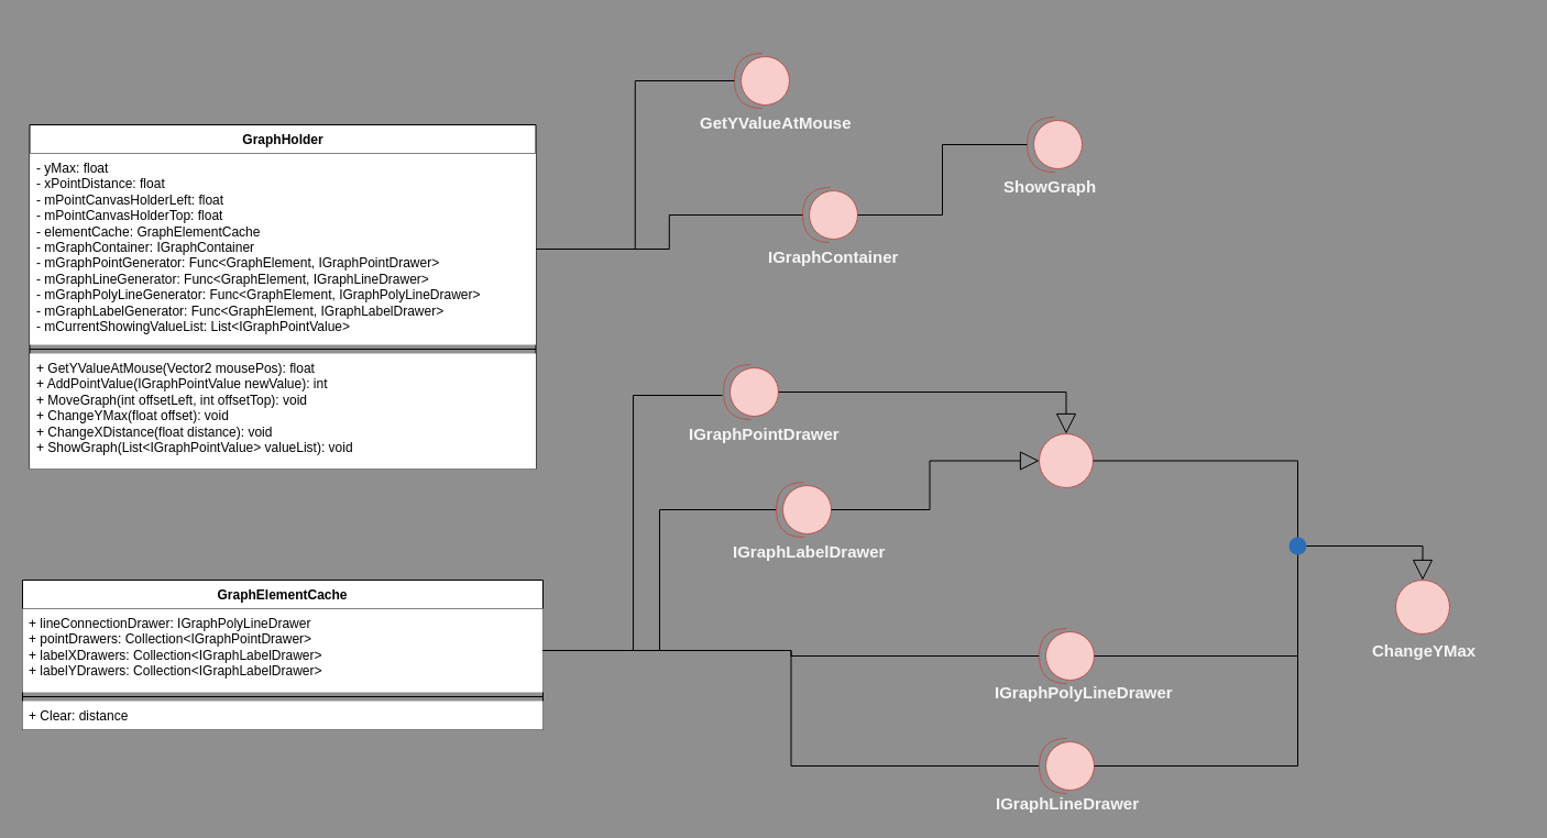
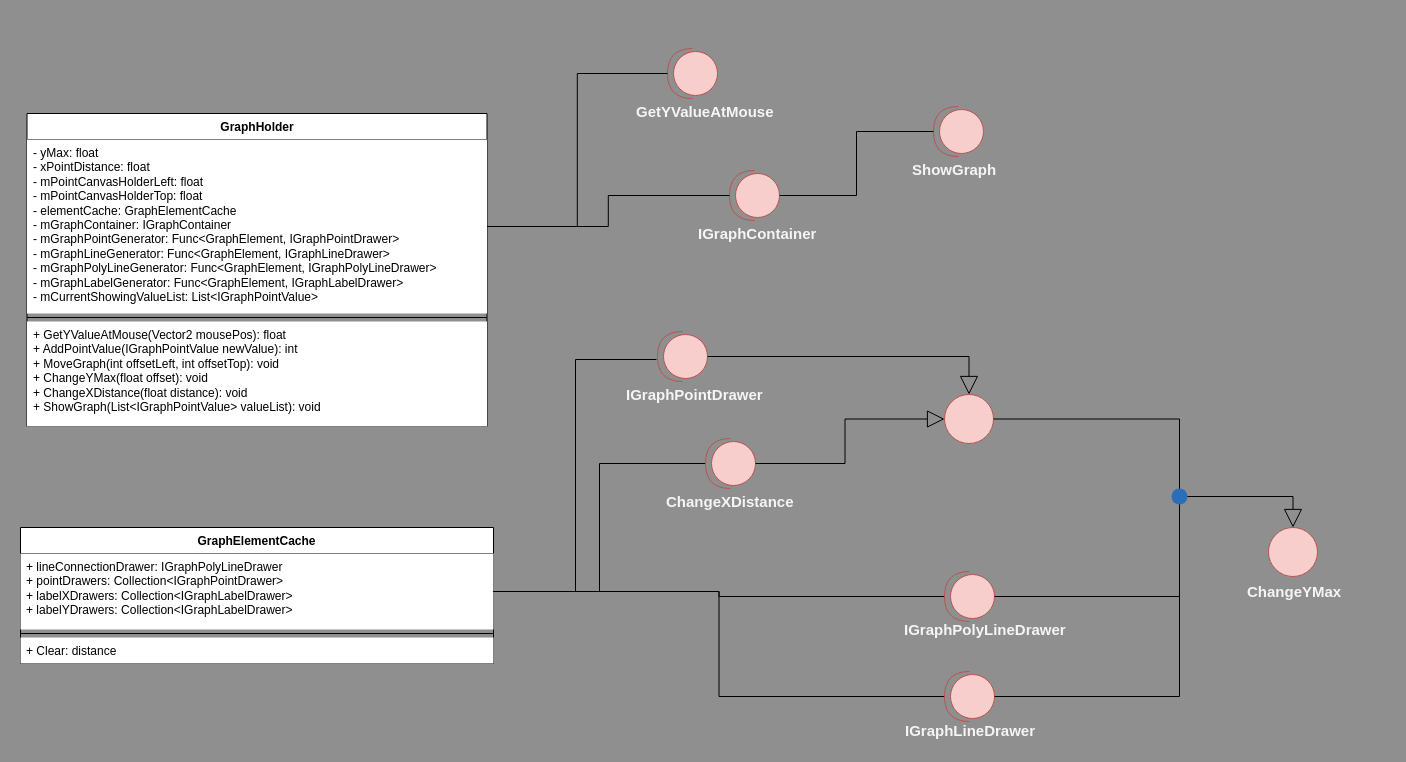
  <mxCell id="0" />
  <mxCell id="1" parent="0" />
  <mxCell id="2" value="GraphHolder" style="swimlane;fontStyle=1;align=center;verticalAlign=top;childLayout=stackLayout;horizontal=1;startSize=26;horizontalStack=0;resizeParent=1;resizeParentMax=0;resizeLast=0;collapsible=1;marginBottom=0;whiteSpace=wrap;html=1;" parent="1" vertex="1"><mxGeometry x="26.5" y="113" width="460" height="313" as="geometry" /></mxCell>
  <mxCell id="3" value="&lt;div&gt;- yMax: float&lt;/div&gt;&lt;div&gt;- xPointDistance: float&lt;/div&gt;&lt;div&gt;- mPointCanvasHolderLeft: float&lt;/div&gt;&lt;div&gt;- mPointCanvasHolderTop: float&lt;/div&gt;- elementCache: GraphElementCache&lt;div&gt;- mGraphContainer:&amp;nbsp;IGraphContainer&lt;/div&gt;&lt;div&gt;- mGraphPointGenerator:&amp;nbsp;Func&amp;lt;GraphElement, IGraphPointDrawer&amp;gt;&lt;/div&gt;&lt;div&gt;- mGraphLineGenerator:&amp;nbsp;Func&amp;lt;GraphElement, IGraphLineDrawer&amp;gt;&lt;/div&gt;&lt;div&gt;- mGraphPolyLineGenerator: Func&amp;lt;GraphElement, IGraphPolyLineDrawer&amp;gt;&amp;nbsp;&lt;/div&gt;&lt;div&gt;- mGraphLabelGenerator:&amp;nbsp;Func&amp;lt;GraphElement, IGraphLabelDrawer&amp;gt;&lt;/div&gt;&lt;div&gt;- mCurrentShowingValueList:&amp;nbsp;List&amp;lt;IGraphPointValue&amp;gt;&lt;/div&gt;" style="text;align=left;verticalAlign=top;spacingLeft=4;spacingRight=4;overflow=hidden;rotatable=0;points=[[0,0.5],[1,0.5]];portConstraint=eastwest;whiteSpace=wrap;html=1;fillColor=default;" parent="2" vertex="1"><mxGeometry y="26" width="460" height="174" as="geometry" /></mxCell>
  <mxCell id="4" value="" style="line;strokeWidth=1;fillColor=none;align=left;verticalAlign=middle;spacingTop=-1;spacingLeft=3;spacingRight=3;rotatable=0;labelPosition=right;points=[];portConstraint=eastwest;strokeColor=inherit;" parent="2" vertex="1"><mxGeometry y="200" width="460" height="8" as="geometry" /></mxCell>
  <mxCell id="5" value="+ GetYValueAtMouse(Vector2 mousePos): float&amp;nbsp;&lt;div&gt;+ AddPointValue(IGraphPointValue&amp;nbsp;newValue): int&lt;/div&gt;&lt;div&gt;+&amp;nbsp;MoveGraph(int offsetLeft, int offsetTop): void&lt;/div&gt;&lt;div&gt;+ ChangeYMax(float offset): void&lt;/div&gt;&lt;div&gt;+ ChangeXDistance(float distance): void&lt;/div&gt;&lt;div&gt;+&amp;nbsp;ShowGraph(List&amp;lt;IGraphPointValue&amp;gt; valueList): void&lt;/div&gt;" style="text;align=left;verticalAlign=top;spacingLeft=4;spacingRight=4;overflow=hidden;rotatable=0;points=[[0,0.5],[1,0.5]];portConstraint=eastwest;whiteSpace=wrap;html=1;fillColor=default;" parent="2" vertex="1"><mxGeometry y="208" width="460" height="105" as="geometry" /></mxCell>
  <mxCell id="6" value="GraphElementCache" style="swimlane;fontStyle=1;align=center;verticalAlign=top;childLayout=stackLayout;horizontal=1;startSize=26;horizontalStack=0;resizeParent=1;resizeParentMax=0;resizeLast=0;collapsible=1;marginBottom=0;whiteSpace=wrap;html=1;" parent="1" vertex="1"><mxGeometry x="20" y="527" width="473" height="136" as="geometry" /></mxCell>
  <mxCell id="7" value="+ lineConnectionDrawer: IGraphPolyLineDrawer&lt;div&gt;+&amp;nbsp;pointDrawers:&amp;nbsp;Collection&amp;lt;IGraphPointDrawer&amp;gt;&lt;/div&gt;&lt;div&gt;+&amp;nbsp;&lt;span style=&quot;background-color: initial;&quot;&gt;labelXDrawers:&amp;nbsp;&lt;/span&gt;&lt;span style=&quot;background-color: initial;&quot;&gt;Collection&amp;lt;IGraphLabelDrawer&amp;gt;&lt;/span&gt;&lt;/div&gt;&lt;div&gt;+ labelYDrawers:&amp;nbsp;&lt;span style=&quot;background-color: initial;&quot;&gt;Collection&amp;lt;IGraphLabelDrawer&amp;gt;&lt;/span&gt;&lt;/div&gt;" style="text;align=left;verticalAlign=top;spacingLeft=4;spacingRight=4;overflow=hidden;rotatable=0;points=[[0,0.5],[1,0.5]];portConstraint=eastwest;whiteSpace=wrap;html=1;fillColor=default;" parent="6" vertex="1"><mxGeometry y="26" width="473" height="76" as="geometry" /></mxCell>
  <mxCell id="8" value="" style="line;strokeWidth=1;fillColor=none;align=left;verticalAlign=middle;spacingTop=-1;spacingLeft=3;spacingRight=3;rotatable=0;labelPosition=right;points=[];portConstraint=eastwest;strokeColor=inherit;" parent="6" vertex="1"><mxGeometry y="102" width="473" height="8" as="geometry" /></mxCell>
  <mxCell id="9" value="+ Clear: distance" style="text;align=left;verticalAlign=top;spacingLeft=4;spacingRight=4;overflow=hidden;rotatable=0;points=[[0,0.5],[1,0.5]];portConstraint=eastwest;whiteSpace=wrap;html=1;fillColor=default;" parent="6" vertex="1"><mxGeometry y="110" width="473" height="26" as="geometry" /></mxCell>
  <mxCell id="10" style="edgeStyle=orthogonalEdgeStyle;rounded=0;orthogonalLoop=1;jettySize=auto;html=1;entryX=1.02;entryY=0.44;entryDx=0;entryDy=0;entryPerimeter=0;endArrow=none;endFill=0;" parent="1" source="7" target="24" edge="1"><mxGeometry relative="1" as="geometry" /></mxCell>
  <mxCell id="11" style="edgeStyle=orthogonalEdgeStyle;rounded=0;orthogonalLoop=1;jettySize=auto;html=1;entryX=1;entryY=0.5;entryDx=0;entryDy=0;entryPerimeter=0;endArrow=none;endFill=0;" parent="1" source="7" target="28" edge="1"><mxGeometry relative="1" as="geometry" /></mxCell>
  <mxCell id="12" style="edgeStyle=orthogonalEdgeStyle;rounded=0;orthogonalLoop=1;jettySize=auto;html=1;endArrow=none;endFill=0;entryX=1;entryY=0.5;entryDx=0;entryDy=0;entryPerimeter=0;" parent="1" source="7" target="16" edge="1"><mxGeometry relative="1" as="geometry"><mxPoint x="900" y="567" as="targetPoint" /></mxGeometry></mxCell>
  <mxCell id="13" style="edgeStyle=orthogonalEdgeStyle;rounded=0;orthogonalLoop=1;jettySize=auto;html=1;entryX=1;entryY=0.5;entryDx=0;entryDy=0;entryPerimeter=0;endArrow=none;endFill=0;" parent="1" source="7" target="20" edge="1"><mxGeometry relative="1" as="geometry" /></mxCell>
  <mxCell id="14" value="" style="group" parent="1" vertex="1" connectable="0"><mxGeometry x="650" y="410" width="153" height="101" as="geometry" /></mxCell>
  <mxCell id="15" value="" style="group" parent="14" vertex="1" connectable="0"><mxGeometry width="139" height="78" as="geometry" /></mxCell>
  <mxCell id="16" value="" style="shape=providedRequiredInterface;html=1;verticalLabelPosition=bottom;sketch=0;rotation=-180;fillColor=#f8cecc;strokeColor=#b85450;" parent="15" vertex="1"><mxGeometry x="55" y="28" width="50" height="50" as="geometry" /></mxCell>
- <mxCell id="17" value="&lt;span style=&quot;font-family: Helvetica; font-size: 15px; font-style: normal; font-variant-ligatures: normal; font-variant-caps: normal; letter-spacing: normal; orphans: 2; text-align: left; text-indent: 0px; text-transform: none; widows: 2; word-spacing: 0px; -webkit-text-stroke-width: 0px; white-space: normal; text-decoration-thickness: initial; text-decoration-style: initial; text-decoration-color: initial; float: none; display: inline !important;&quot;&gt;IGraphLabelDrawer&lt;/span&gt;" style="text;whiteSpace=wrap;html=1;fontStyle=1;fontSize=15;labelBackgroundColor=none;labelBorderColor=none;textShadow=0;fontColor=#F5F5F5;" parent="14" vertex="1"><mxGeometry x="14" y="76" width="139" height="25" as="geometry" /></mxCell>
+ <mxCell id="17" value="&lt;span style=&quot;font-family: Helvetica; font-size: 15px; font-style: normal; font-variant-ligatures: normal; font-variant-caps: normal; letter-spacing: normal; orphans: 2; text-align: left; text-indent: 0px; text-transform: none; widows: 2; word-spacing: 0px; -webkit-text-stroke-width: 0px; white-space: normal; text-decoration-thickness: initial; text-decoration-style: initial; text-decoration-color: initial; float: none; display: inline !important;&quot;&gt;ChangeXDistance&lt;/span&gt;" style="text;whiteSpace=wrap;html=1;fontStyle=1;fontSize=15;labelBackgroundColor=none;labelBorderColor=none;textShadow=0;fontColor=#F5F5F5;" parent="14" vertex="1"><mxGeometry x="14" y="76" width="139" height="25" as="geometry" /></mxCell>
  <mxCell id="18" value="" style="group" parent="1" vertex="1" connectable="0"><mxGeometry x="889" y="543" width="152" height="96" as="geometry" /></mxCell>
  <mxCell id="19" value="" style="group" parent="18" vertex="1" connectable="0"><mxGeometry width="145.5" height="78" as="geometry" /></mxCell>
  <mxCell id="20" value="" style="shape=providedRequiredInterface;html=1;verticalLabelPosition=bottom;sketch=0;rotation=-180;fillColor=#f8cecc;strokeColor=#b85450;" parent="19" vertex="1"><mxGeometry x="55" y="28" width="50" height="50" as="geometry" /></mxCell>
  <mxCell id="21" value="&lt;span style=&quot;font-family: Helvetica; font-size: 15px; font-style: normal; font-variant-ligatures: normal; font-variant-caps: normal; letter-spacing: normal; orphans: 2; text-align: left; text-indent: 0px; text-transform: none; widows: 2; word-spacing: 0px; -webkit-text-stroke-width: 0px; white-space: normal; text-decoration-thickness: initial; text-decoration-style: initial; text-decoration-color: initial; float: none; display: inline !important;&quot;&gt;IGraphPolyLineDrawer&lt;/span&gt;" style="text;whiteSpace=wrap;html=1;fontStyle=1;fontSize=15;labelBackgroundColor=none;labelBorderColor=none;textShadow=0;fontColor=#F5F5F5;" parent="18" vertex="1"><mxGeometry x="13" y="71" width="139" height="25" as="geometry" /></mxCell>
  <mxCell id="22" value="" style="group" parent="1" vertex="1" connectable="0"><mxGeometry x="602" y="303" width="161" height="101" as="geometry" /></mxCell>
  <mxCell id="23" value="" style="group" parent="22" vertex="1" connectable="0"><mxGeometry width="139" height="78" as="geometry" /></mxCell>
  <mxCell id="24" value="" style="shape=providedRequiredInterface;html=1;verticalLabelPosition=bottom;sketch=0;rotation=-180;fillColor=#f8cecc;strokeColor=#b85450;" parent="23" vertex="1"><mxGeometry x="55" y="28" width="50" height="50" as="geometry" /></mxCell>
  <mxCell id="25" value="&lt;span style=&quot;font-family: Helvetica; font-size: 15px; font-style: normal; font-variant-ligatures: normal; font-variant-caps: normal; letter-spacing: normal; orphans: 2; text-align: left; text-indent: 0px; text-transform: none; widows: 2; word-spacing: 0px; -webkit-text-stroke-width: 0px; white-space: normal; text-decoration-thickness: initial; text-decoration-style: initial; text-decoration-color: initial; float: none; display: inline !important;&quot;&gt;IGraphPointDrawer&lt;/span&gt;" style="text;whiteSpace=wrap;html=1;fontStyle=1;fontSize=15;labelBackgroundColor=none;labelBorderColor=none;textShadow=0;fontColor=#F5F5F5;" parent="22" vertex="1"><mxGeometry x="22" y="76" width="139" height="25" as="geometry" /></mxCell>
  <mxCell id="26" value="" style="group" parent="1" vertex="1" connectable="0"><mxGeometry x="889" y="643" width="153" height="97" as="geometry" /></mxCell>
  <mxCell id="27" value="" style="group" parent="26" vertex="1" connectable="0"><mxGeometry width="139" height="78" as="geometry" /></mxCell>
  <mxCell id="28" value="" style="shape=providedRequiredInterface;html=1;verticalLabelPosition=bottom;sketch=0;rotation=-180;fillColor=#f8cecc;strokeColor=#b85450;" parent="27" vertex="1"><mxGeometry x="55" y="28" width="50" height="50" as="geometry" /></mxCell>
  <mxCell id="29" value="&lt;span style=&quot;font-family: Helvetica; font-size: 15px; font-style: normal; font-variant-ligatures: normal; font-variant-caps: normal; letter-spacing: normal; orphans: 2; text-align: left; text-indent: 0px; text-transform: none; widows: 2; word-spacing: 0px; -webkit-text-stroke-width: 0px; white-space: normal; text-decoration-thickness: initial; text-decoration-style: initial; text-decoration-color: initial; float: none; display: inline !important;&quot;&gt;IGraphLineDrawer&lt;/span&gt;" style="text;whiteSpace=wrap;html=1;fontStyle=1;fontSize=15;labelBackgroundColor=none;labelBorderColor=none;textShadow=0;fontColor=#F5F5F5;" parent="26" vertex="1"><mxGeometry x="14" y="72" width="139" height="25" as="geometry" /></mxCell>
  <mxCell id="30" value="" style="group" parent="1" vertex="1" connectable="0"><mxGeometry x="612" y="20" width="161" height="101" as="geometry" /></mxCell>
  <mxCell id="31" value="" style="group" parent="30" vertex="1" connectable="0"><mxGeometry width="139" height="78" as="geometry" /></mxCell>
  <mxCell id="32" value="" style="shape=providedRequiredInterface;html=1;verticalLabelPosition=bottom;sketch=0;rotation=-180;fillColor=#f8cecc;strokeColor=#b85450;" parent="31" vertex="1"><mxGeometry x="55" y="28" width="50" height="50" as="geometry" /></mxCell>
  <mxCell id="33" value="&lt;span style=&quot;font-family: Helvetica; font-size: 15px; font-style: normal; font-variant-ligatures: normal; font-variant-caps: normal; letter-spacing: normal; orphans: 2; text-align: left; text-indent: 0px; text-transform: none; widows: 2; word-spacing: 0px; -webkit-text-stroke-width: 0px; white-space: normal; text-decoration-thickness: initial; text-decoration-style: initial; text-decoration-color: initial; float: none; display: inline !important;&quot;&gt;GetYValueAtMouse&lt;/span&gt;" style="text;whiteSpace=wrap;html=1;fontStyle=1;fontSize=15;labelBackgroundColor=none;labelBorderColor=none;textShadow=0;fontColor=#F5F5F5;" parent="30" vertex="1"><mxGeometry x="22" y="76" width="139" height="25" as="geometry" /></mxCell>
  <mxCell id="34" style="edgeStyle=orthogonalEdgeStyle;rounded=0;orthogonalLoop=1;jettySize=auto;html=1;entryX=1;entryY=0.5;entryDx=0;entryDy=0;entryPerimeter=0;endArrow=none;endFill=0;" parent="1" source="3" target="32" edge="1"><mxGeometry relative="1" as="geometry" /></mxCell>
  <mxCell id="35" value="" style="ellipse;whiteSpace=wrap;html=1;align=center;aspect=fixed;fillColor=none;strokeColor=none;resizable=0;perimeter=centerPerimeter;rotatable=0;allowArrows=0;points=[];outlineConnect=1;" parent="1" vertex="1"><mxGeometry x="674" y="161" width="10" height="10" as="geometry" /></mxCell>
  <mxCell id="36" value="" style="group" parent="1" vertex="1" connectable="0"><mxGeometry x="889" y="394" width="139" height="74" as="geometry" /></mxCell>
  <mxCell id="37" value="" style="ellipse;whiteSpace=wrap;html=1;fillColor=#f8cecc;strokeColor=#b85450;sketch=0;" parent="36" vertex="1"><mxGeometry x="55" width="49" height="49" as="geometry" /></mxCell>
  <mxCell id="38" style="edgeStyle=orthogonalEdgeStyle;rounded=0;orthogonalLoop=1;jettySize=auto;html=1;endArrow=block;endFill=0;endSize=16;" parent="1" source="24" target="37" edge="1"><mxGeometry relative="1" as="geometry" /></mxCell>
  <mxCell id="39" style="edgeStyle=orthogonalEdgeStyle;rounded=0;orthogonalLoop=1;jettySize=auto;html=1;entryX=0;entryY=0.5;entryDx=0;entryDy=0;endArrow=block;endFill=0;endSize=15;" parent="1" source="16" target="37" edge="1"><mxGeometry relative="1" as="geometry" /></mxCell>
  <mxCell id="40" value="" style="group" parent="1" vertex="1" connectable="0"><mxGeometry x="1213" y="527" width="139" height="74" as="geometry" /></mxCell>
  <mxCell id="41" value="" style="ellipse;whiteSpace=wrap;html=1;fillColor=#f8cecc;strokeColor=#b85450;sketch=0;" parent="40" vertex="1"><mxGeometry x="55" width="49" height="49" as="geometry" /></mxCell>
  <mxCell id="42" value="&lt;span style=&quot;font-family: Helvetica; font-size: 15px; font-style: normal; font-variant-ligatures: normal; font-variant-caps: normal; letter-spacing: normal; orphans: 2; text-align: left; text-indent: 0px; text-transform: none; widows: 2; word-spacing: 0px; -webkit-text-stroke-width: 0px; white-space: normal; text-decoration-thickness: initial; text-decoration-style: initial; text-decoration-color: initial; float: none; display: inline !important;&quot;&gt;ChangeYMax&lt;/span&gt;" style="text;whiteSpace=wrap;html=1;fontStyle=1;fontSize=15;labelBackgroundColor=none;labelBorderColor=none;textShadow=0;fontColor=#F5F5F5;" parent="40" vertex="1"><mxGeometry x="32" y="49" width="139" height="25" as="geometry" /></mxCell>
  <mxCell id="43" style="edgeStyle=orthogonalEdgeStyle;rounded=0;orthogonalLoop=1;jettySize=auto;html=1;endArrow=block;endFill=0;endSize=16;" parent="1" source="47" target="41" edge="1"><mxGeometry relative="1" as="geometry" /></mxCell>
  <mxCell id="44" value="" style="edgeStyle=orthogonalEdgeStyle;rounded=0;orthogonalLoop=1;jettySize=auto;html=1;endArrow=none;endFill=0;" parent="1" source="28" target="47" edge="1"><mxGeometry relative="1" as="geometry" /></mxCell>
  <mxCell id="45" style="edgeStyle=orthogonalEdgeStyle;rounded=0;orthogonalLoop=1;jettySize=auto;html=1;entryX=0.392;entryY=1.017;entryDx=0;entryDy=0;entryPerimeter=0;endArrow=none;endFill=0;" parent="1" source="20" target="47" edge="1"><mxGeometry relative="1" as="geometry" /></mxCell>
  <mxCell id="46" style="edgeStyle=orthogonalEdgeStyle;rounded=0;orthogonalLoop=1;jettySize=auto;html=1;endArrow=none;endFill=0;" parent="1" source="37" target="47" edge="1"><mxGeometry relative="1" as="geometry" /></mxCell>
  <mxCell id="47" value="" style="shape=waypoint;sketch=0;size=6;pointerEvents=1;points=[];fillColor=#f8cecc;resizable=0;rotatable=0;perimeter=centerPerimeter;snapToPoint=1;strokeColor=#2C6DB8;strokeWidth=6;" parent="1" vertex="1"><mxGeometry x="1169" y="486" width="20" height="20" as="geometry" /></mxCell>
  <mxCell id="48" value="" style="group" parent="1" vertex="1" connectable="0"><mxGeometry x="674" y="142" width="161" height="101" as="geometry" /></mxCell>
  <mxCell id="49" value="" style="group" parent="48" vertex="1" connectable="0"><mxGeometry width="139" height="78" as="geometry" /></mxCell>
  <mxCell id="50" value="" style="shape=providedRequiredInterface;html=1;verticalLabelPosition=bottom;sketch=0;rotation=-180;fillColor=#f8cecc;strokeColor=#b85450;" parent="49" vertex="1"><mxGeometry x="55" y="28" width="50" height="50" as="geometry" /></mxCell>
  <mxCell id="51" value="&lt;span style=&quot;font-family: Helvetica; font-size: 15px; font-style: normal; font-variant-ligatures: normal; font-variant-caps: normal; letter-spacing: normal; orphans: 2; text-align: left; text-indent: 0px; text-transform: none; widows: 2; word-spacing: 0px; -webkit-text-stroke-width: 0px; white-space: normal; text-decoration-thickness: initial; text-decoration-style: initial; text-decoration-color: initial; float: none; display: inline !important;&quot;&gt;IGraphContainer&lt;/span&gt;" style="text;whiteSpace=wrap;html=1;fontStyle=1;fontSize=15;labelBackgroundColor=none;labelBorderColor=none;textShadow=0;fontColor=#F5F5F5;" parent="48" vertex="1"><mxGeometry x="22" y="76" width="139" height="25" as="geometry" /></mxCell>
  <mxCell id="52" style="edgeStyle=orthogonalEdgeStyle;rounded=0;orthogonalLoop=1;jettySize=auto;html=1;entryX=1;entryY=0.5;entryDx=0;entryDy=0;entryPerimeter=0;endArrow=none;endFill=0;" parent="1" source="3" target="50" edge="1"><mxGeometry relative="1" as="geometry" /></mxCell>
  <mxCell id="53" value="" style="group" parent="1" vertex="1" connectable="0"><mxGeometry x="878" y="78" width="161" height="101" as="geometry" /></mxCell>
  <mxCell id="54" value="" style="group" parent="53" vertex="1" connectable="0"><mxGeometry width="139" height="78" as="geometry" /></mxCell>
  <mxCell id="55" value="" style="shape=providedRequiredInterface;html=1;verticalLabelPosition=bottom;sketch=0;rotation=-180;fillColor=#f8cecc;strokeColor=#b85450;" parent="54" vertex="1"><mxGeometry x="55" y="28" width="50" height="50" as="geometry" /></mxCell>
  <mxCell id="56" style="edgeStyle=orthogonalEdgeStyle;rounded=0;orthogonalLoop=1;jettySize=auto;html=1;entryX=1;entryY=0.5;entryDx=0;entryDy=0;entryPerimeter=0;endArrow=none;endFill=0;" parent="1" source="50" target="55" edge="1"><mxGeometry relative="1" as="geometry" /></mxCell>
  <mxCell id="57" value="&lt;span style=&quot;font-family: Helvetica; font-size: 15px; font-style: normal; font-variant-ligatures: normal; font-variant-caps: normal; letter-spacing: normal; orphans: 2; text-align: left; text-indent: 0px; text-transform: none; widows: 2; word-spacing: 0px; -webkit-text-stroke-width: 0px; white-space: normal; text-decoration-thickness: initial; text-decoration-style: initial; text-decoration-color: initial; float: none; display: inline !important;&quot;&gt;ShowGraph&lt;/span&gt;" style="text;whiteSpace=wrap;html=1;fontStyle=1;fontSize=15;labelBackgroundColor=none;labelBorderColor=none;textShadow=0;fontColor=#F5F5F5;" parent="1" vertex="1"><mxGeometry x="910" y="154" width="139" height="25" as="geometry" /></mxCell>
